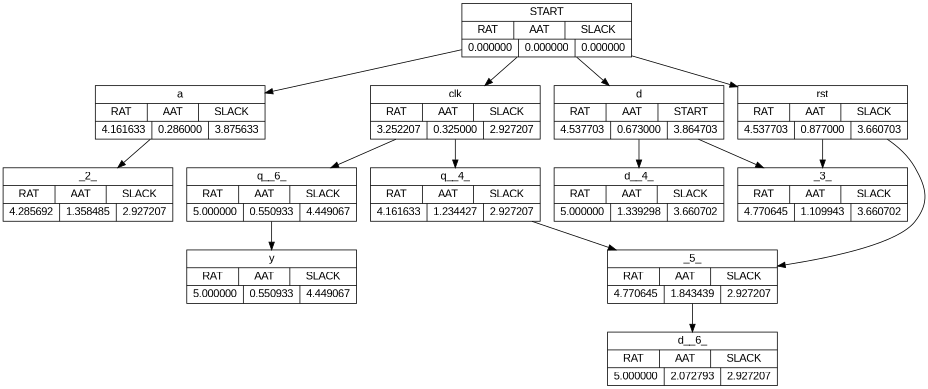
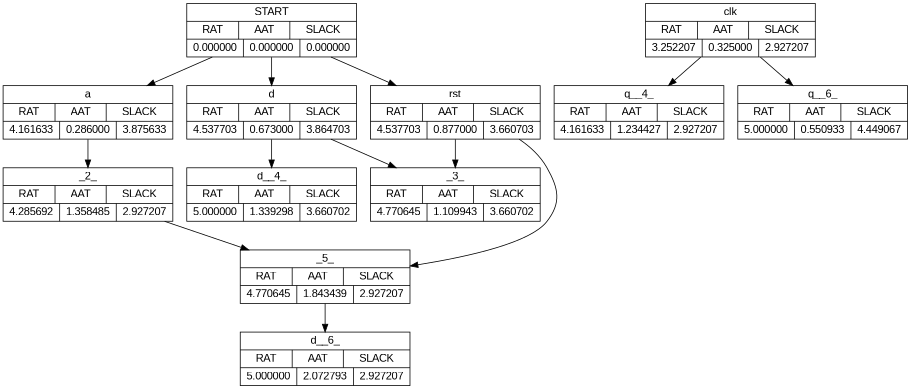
  digraph {
    fontname="Liberation Sans"
    node [fontname="Liberation Sans" shape=record]
    edge [fontname="Liberation Sans"]
    n1 [label="{{START}|{RAT|AAT|SLACK}|{0.000000|0.000000|0.000000}}"]
    n2 [label="{{a}|{RAT|AAT|SLACK}|{4.161633|0.286000|3.875633}}"]
    n3 [label="{{clk}|{RAT|AAT|SLACK}|{3.252207|0.325000|2.927207}}"]
-   n4 [label="{{d}|{RAT|AAT|START}|{4.537703|0.673000|3.864703}}"]
+   n4 [label="{{d}|{RAT|AAT|SLACK}|{4.537703|0.673000|3.864703}}"]
    n5 [label="{{rst}|{RAT|AAT|SLACK}|{4.537703|0.877000|3.660703}}"]
    n6 [label="{{_2_}|{RAT|AAT|SLACK}|{4.285692|1.358485|2.927207}}"]
    n7 [label="{{q__4_}|{RAT|AAT|SLACK}|{4.161633|1.234427|2.927207}}"]
    n8 [label="{{q__6_}|{RAT|AAT|SLACK}|{5.000000|0.550933|4.449067}}"]
    n9 [label="{{_3_}|{RAT|AAT|SLACK}|{4.770645|1.109943|3.660702}}"]
    n10 [label="{{d__4_}|{RAT|AAT|SLACK}|{5.000000|1.339298|3.660702}}"]
    n11 [label="{{_5_}|{RAT|AAT|SLACK}|{4.770645|1.843439|2.927207}}"]
-   n12 [label="{{y}|{RAT|AAT|SLACK}|{5.000000|0.550933|4.449067}}"]
    n13 [label="{{d__6_}|{RAT|AAT|SLACK}|{5.000000|2.072793|2.927207}}"]
    n1 -> n2
-   n1 -> n3
    n1 -> n4
    n1 -> n5
    n2 -> n6
    n3 -> n7
    n3 -> n8
    n4 -> n9
    n4 -> n10
    n5 -> n9
    n5 -> n11
-   n7 -> n11
-   n8 -> n12
+   n6 -> n11
    n11 -> n13
  }
